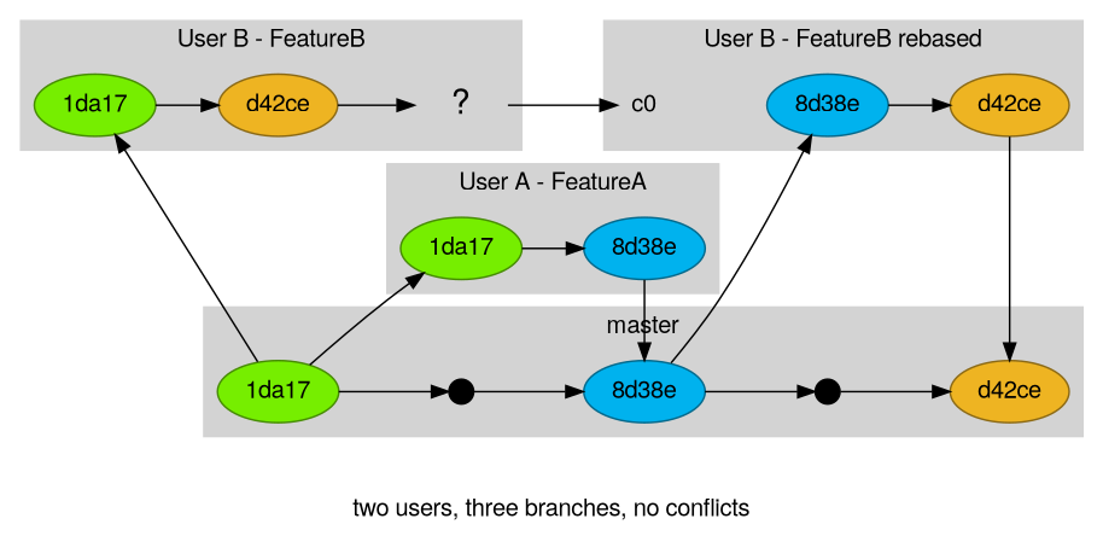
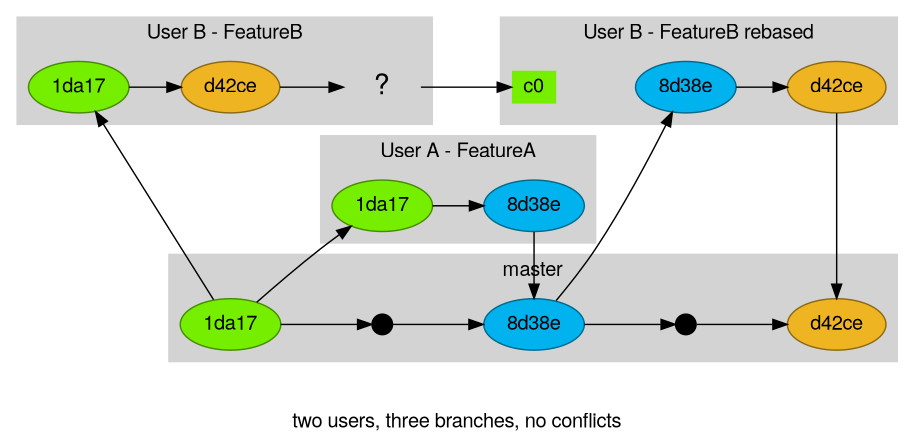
  digraph {
    fontname="helvetica, sans"
    label="two users, three branches, no conflicts"
    rankdir=LR
    node [fontname="helvetica, sans" style=filled]
    edge [fontname="helvetica, sans"]
    n1 [color=chartreuse4 fillcolor=chartreuse2 label="1da17"]
    m1 [height=.2 shape=point width=.2]
    n3 [color=deepskyblue4 fillcolor=deepskyblue2 label="8d38e"]
    m3 [height=.2 shape=point width=.2]
    n5 [color=goldenrod4 fillcolor=goldenrod2 label=d42ce]
    n6 [color=chartreuse4 fillcolor=chartreuse2 label="1da17"]
    n7 [color=deepskyblue4 fillcolor=deepskyblue2 label="8d38e"]
    n8 [color=chartreuse4 fillcolor=chartreuse2 label="1da17"]
    n9 [color=goldenrod4 fillcolor=goldenrod2 label=d42ce]
    n10 [fontsize=20 label="?" shape=none]
    n11 [color=deepskyblue4 fillcolor=deepskyblue2 label="8d38e"]
-   c0 [height=.1 shape=none width=.1]
+   c0 [height=.1 shape=none width=.1 fillcolor=chartreuse2]
    n13 [color=goldenrod4 fillcolor=goldenrod2 label=d42ce]
    subgraph cluster_1 {
      color=lightgrey
      label=master
      style=filled
      n1
      m1
      n3
      m3
      n5
    }
    subgraph cluster_2 {
      color=lightgrey
      label="User A - FeatureA"
      style=filled
      n6
      n7
    }
    subgraph cluster_3 {
      color=lightgrey
      label="User B - FeatureB"
      style=filled
      n8
      n9
      n10
    }
    subgraph cluster_4 {
      color=lightgrey
      label="User B - FeatureB rebased"
      style=filled
      n11
      c0
      n13
    }
    n1 -> m1
    n1 -> n6
    n1 -> n8
    m1 -> n3
    n3 -> m3
    n3 -> n11
    m3 -> n5
    n6 -> n7
    n7 -> n3
    n8 -> n9
    n9 -> n10
    n10 -> c0
    n11 -> n13
    c0 -> n11 [style=invis]
    n13 -> n5
  }
